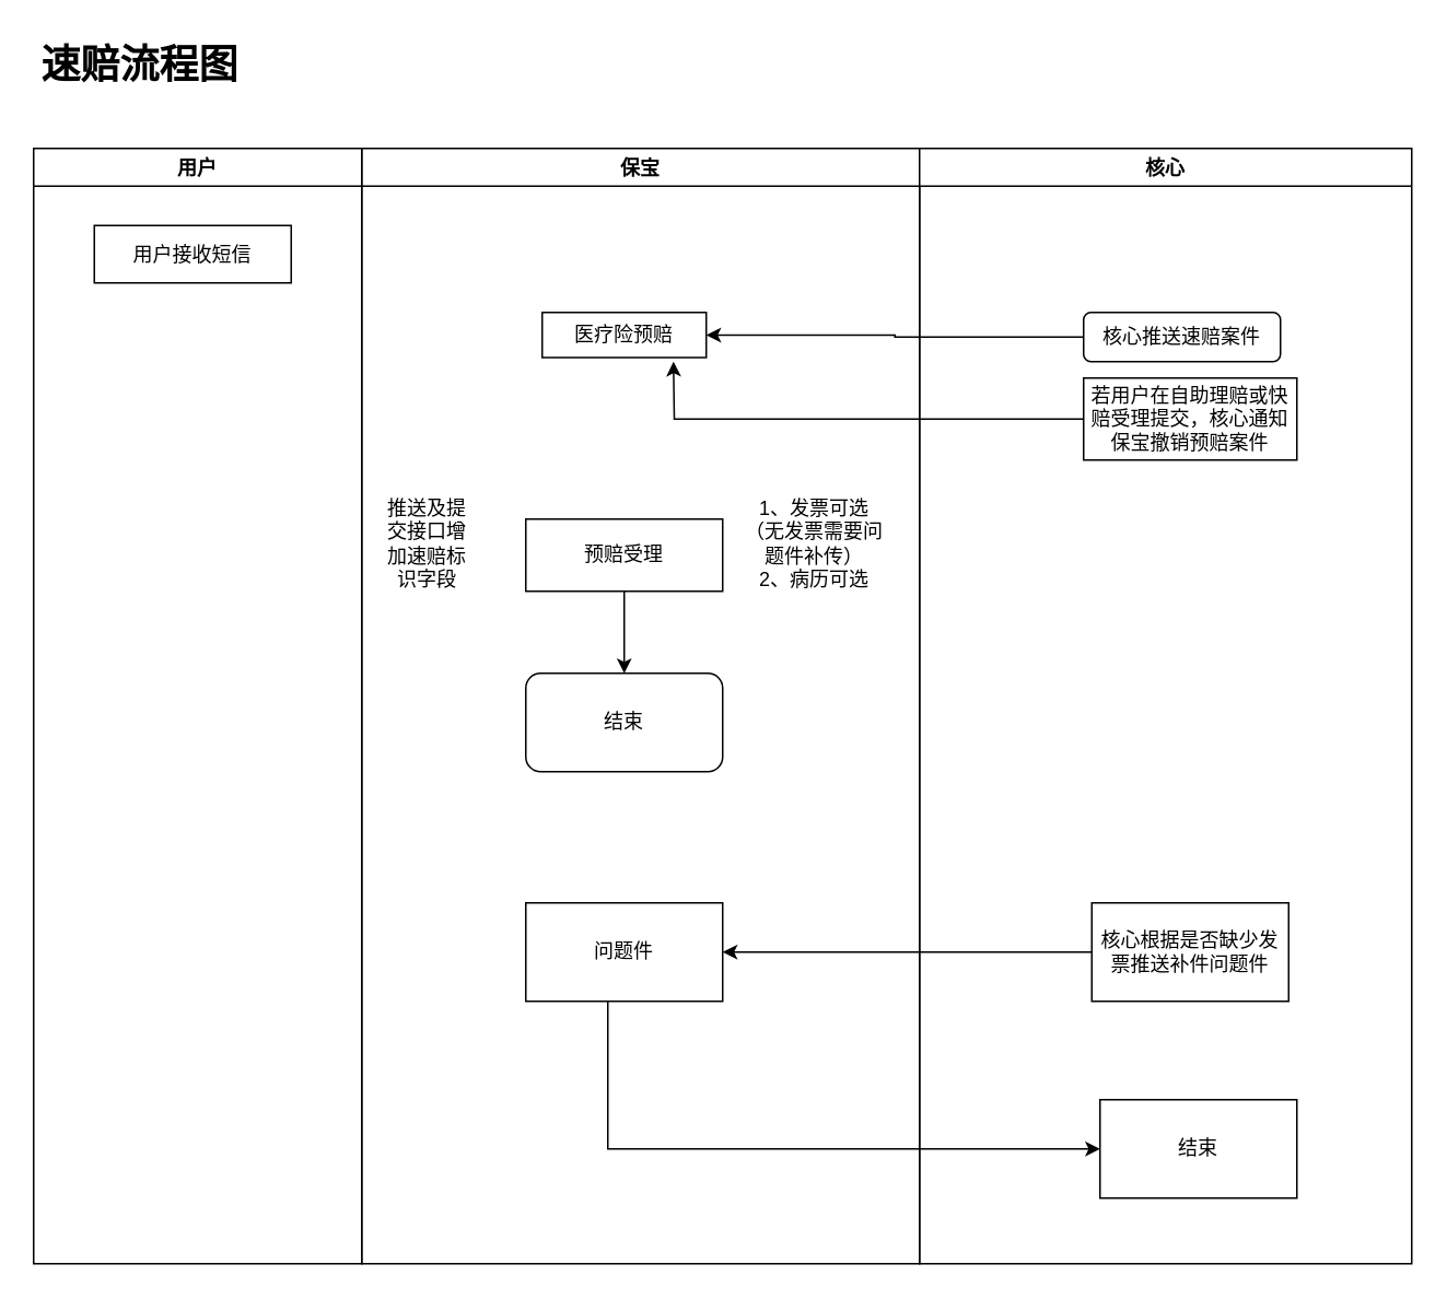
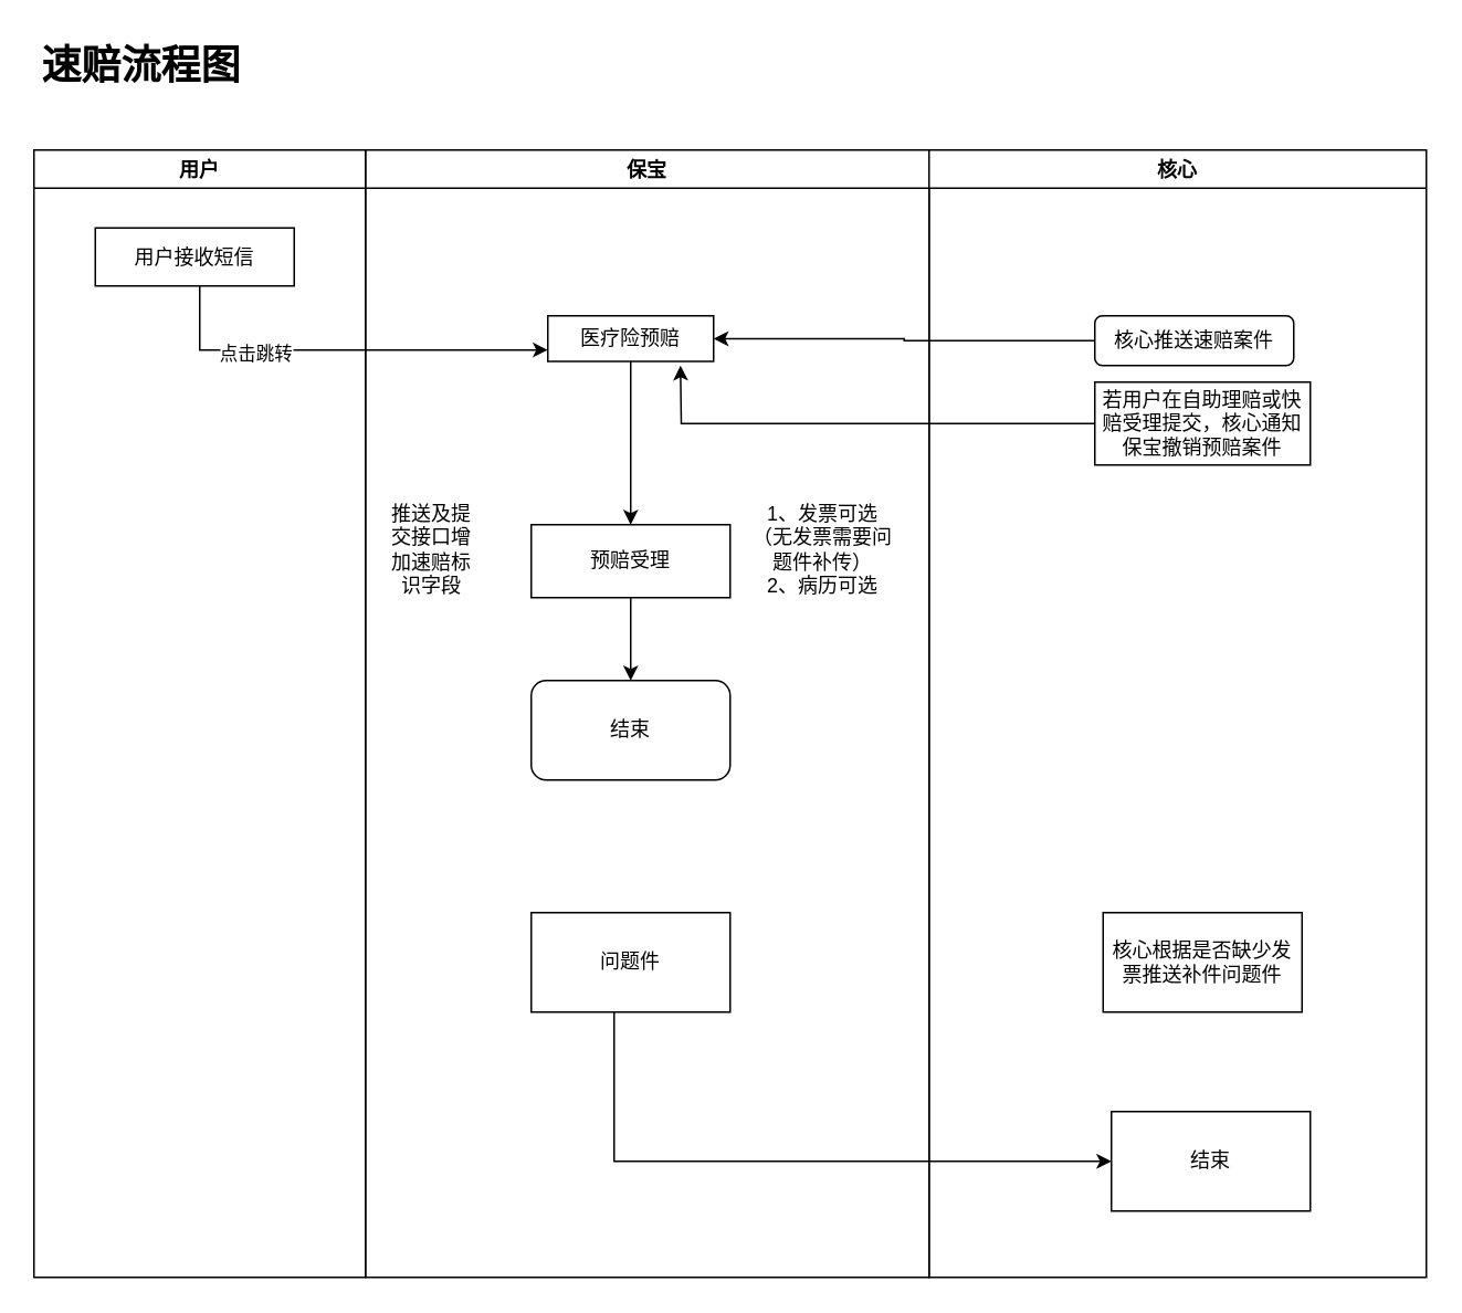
  <mxCell id="0" />
  <mxCell id="1" parent="0" />
  <mxCell id="2" value="&lt;h1&gt;速赔流程图&lt;/h1&gt;" style="text;html=1;strokeColor=none;fillColor=none;spacing=5;spacingTop=-20;whiteSpace=wrap;overflow=hidden;rounded=0;" parent="1" vertex="1"><mxGeometry x="20" y="20" width="150" height="50" as="geometry" /></mxCell>
  <mxCell id="3" value="保宝" style="swimlane;" vertex="1" parent="1"><mxGeometry x="220" y="90" width="340" height="680" as="geometry" /></mxCell>
+ <mxCell id="4" value="" style="edgeStyle=orthogonalEdgeStyle;rounded=0;orthogonalLoop=1;jettySize=auto;html=1;" edge="1" parent="3" source="5" target="7"><mxGeometry relative="1" as="geometry" /></mxCell>
  <mxCell id="5" value="医疗险预赔" style="whiteSpace=wrap;html=1;rounded=0;" vertex="1" parent="3"><mxGeometry x="110" y="100" width="100" height="27.5" as="geometry" /></mxCell>
  <mxCell id="6" value="" style="edgeStyle=orthogonalEdgeStyle;rounded=0;orthogonalLoop=1;jettySize=auto;html=1;" edge="1" parent="3" source="7" target="9"><mxGeometry relative="1" as="geometry" /></mxCell>
  <mxCell id="7" value="预赔受理" style="whiteSpace=wrap;html=1;rounded=0;" vertex="1" parent="3"><mxGeometry x="100" y="226" width="120" height="44" as="geometry" /></mxCell>
  <mxCell id="8" value="1、发票可选（无发票需要问题件补传）&lt;br&gt;2、病历可选" style="text;html=1;strokeColor=none;fillColor=none;align=center;verticalAlign=middle;whiteSpace=wrap;rounded=0;" vertex="1" parent="3"><mxGeometry x="233" y="226" width="86" height="30" as="geometry" /></mxCell>
  <mxCell id="9" value="结束" style="rounded=1;whiteSpace=wrap;html=1;" vertex="1" parent="3"><mxGeometry x="100" y="320" width="120" height="60" as="geometry" /></mxCell>
  <mxCell id="10" value="问题件" style="rounded=0;whiteSpace=wrap;html=1;" vertex="1" parent="3"><mxGeometry x="100" y="460" width="120" height="60" as="geometry" /></mxCell>
  <mxCell id="11" value="推送及提交接口增加速赔标识字段" style="text;html=1;strokeColor=none;fillColor=none;align=center;verticalAlign=middle;whiteSpace=wrap;rounded=0;" vertex="1" parent="3"><mxGeometry x="10" y="226" width="60" height="30" as="geometry" /></mxCell>
  <mxCell id="12" value="核心" style="swimlane;" vertex="1" parent="1"><mxGeometry x="560" y="90" width="300" height="680" as="geometry" /></mxCell>
  <mxCell id="13" value="核心推送速赔案件" style="whiteSpace=wrap;html=1;rounded=1;" vertex="1" parent="12"><mxGeometry x="100" y="100" width="120" height="30" as="geometry" /></mxCell>
  <mxCell id="14" value="若用户在自助理赔或快赔受理提交，核心通知保宝撤销预赔案件" style="rounded=0;whiteSpace=wrap;html=1;" vertex="1" parent="12"><mxGeometry x="100" y="140" width="130" height="50" as="geometry" /></mxCell>
  <mxCell id="15" value="核心根据是否缺少发票推送补件问题件" style="rounded=0;whiteSpace=wrap;html=1;" vertex="1" parent="12"><mxGeometry x="105" y="460" width="120" height="60" as="geometry" /></mxCell>
  <mxCell id="16" value="结束" style="rounded=0;whiteSpace=wrap;html=1;" vertex="1" parent="12"><mxGeometry x="110" y="580" width="120" height="60" as="geometry" /></mxCell>
  <mxCell id="17" value="" style="edgeStyle=orthogonalEdgeStyle;rounded=0;orthogonalLoop=1;jettySize=auto;html=1;" edge="1" parent="1" source="13" target="5"><mxGeometry relative="1" as="geometry" /></mxCell>
  <mxCell id="18" value="用户" style="swimlane;" vertex="1" parent="1"><mxGeometry x="20" y="90" width="200" height="680" as="geometry" /></mxCell>
  <mxCell id="19" value="用户接收短信" style="whiteSpace=wrap;html=1;rounded=0;" vertex="1" parent="18"><mxGeometry x="37" y="47" width="120" height="35" as="geometry" /></mxCell>
+ <mxCell id="20" style="edgeStyle=orthogonalEdgeStyle;rounded=0;orthogonalLoop=1;jettySize=auto;html=1;entryX=0;entryY=0.75;entryDx=0;entryDy=0;" edge="1" parent="1" source="19" target="5"><mxGeometry relative="1" as="geometry"><Array as="points"><mxPoint x="120" y="211" /></Array></mxGeometry></mxCell>
+ <mxCell id="21" value="点击跳转" style="edgeLabel;html=1;align=center;verticalAlign=middle;resizable=0;points=[];" vertex="1" connectable="0" parent="20"><mxGeometry x="-0.424" y="-2" relative="1" as="geometry"><mxPoint as="offset" /></mxGeometry></mxCell>
  <mxCell id="22" style="edgeStyle=orthogonalEdgeStyle;rounded=0;orthogonalLoop=1;jettySize=auto;html=1;" edge="1" parent="1" source="14"><mxGeometry relative="1" as="geometry"><mxPoint x="410" y="220" as="targetPoint" /></mxGeometry></mxCell>
- <mxCell id="23" value="" style="edgeStyle=orthogonalEdgeStyle;rounded=0;orthogonalLoop=1;jettySize=auto;html=1;" edge="1" parent="1" source="15" target="10"><mxGeometry relative="1" as="geometry" /></mxCell>
  <mxCell id="24" style="edgeStyle=orthogonalEdgeStyle;rounded=0;orthogonalLoop=1;jettySize=auto;html=1;entryX=0;entryY=0.5;entryDx=0;entryDy=0;" edge="1" parent="1" source="10" target="16"><mxGeometry relative="1" as="geometry"><mxPoint x="390" y="660" as="targetPoint" /><Array as="points"><mxPoint x="370" y="700" /></Array></mxGeometry></mxCell>
